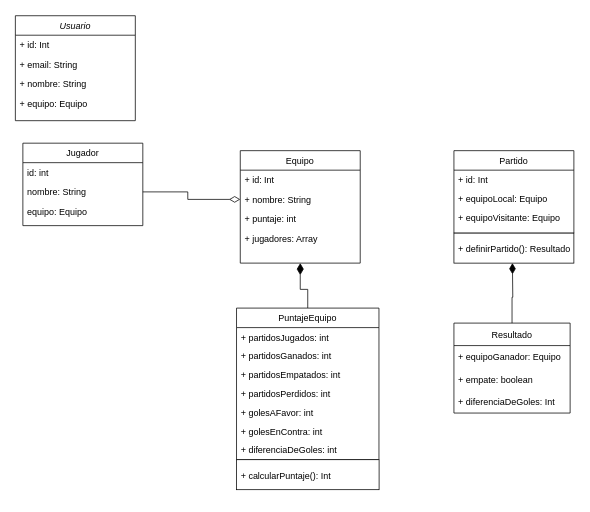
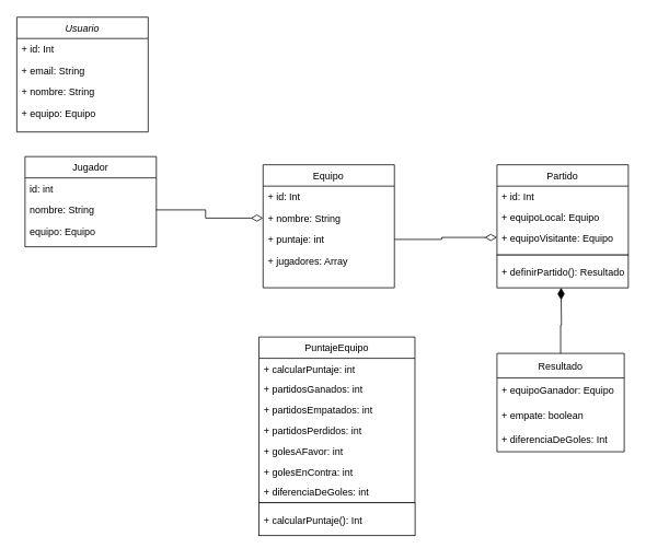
  <mxCell id="0" />
  <mxCell id="1" parent="0" />
  <mxCell id="2" value="Usuario" style="swimlane;fontStyle=2;align=center;verticalAlign=top;childLayout=stackLayout;horizontal=1;startSize=26;horizontalStack=0;resizeParent=1;resizeLast=0;collapsible=1;marginBottom=0;rounded=0;shadow=0;strokeWidth=1;" parent="1" vertex="1"><mxGeometry x="20" y="20" width="160" height="140" as="geometry"><mxRectangle x="220" y="120" width="160" height="26" as="alternateBounds" /></mxGeometry></mxCell>
  <mxCell id="3" value="+ id: Int" style="text;align=left;verticalAlign=top;spacingLeft=4;spacingRight=4;overflow=hidden;rotatable=0;points=[[0,0.5],[1,0.5]];portConstraint=eastwest;" parent="2" vertex="1"><mxGeometry y="26" width="160" height="26" as="geometry" /></mxCell>
  <mxCell id="4" value="+ email: String" style="text;align=left;verticalAlign=top;spacingLeft=4;spacingRight=4;overflow=hidden;rotatable=0;points=[[0,0.5],[1,0.5]];portConstraint=eastwest;rounded=0;shadow=0;html=0;" parent="2" vertex="1"><mxGeometry y="52" width="160" height="26" as="geometry" /></mxCell>
  <mxCell id="5" value="+ nombre: String" style="text;align=left;verticalAlign=top;spacingLeft=4;spacingRight=4;overflow=hidden;rotatable=0;points=[[0,0.5],[1,0.5]];portConstraint=eastwest;rounded=0;shadow=0;html=0;" parent="2" vertex="1"><mxGeometry y="78" width="160" height="26" as="geometry" /></mxCell>
  <mxCell id="6" value="+ equipo: Equipo" style="text;align=left;verticalAlign=top;spacingLeft=4;spacingRight=4;overflow=hidden;rotatable=0;points=[[0,0.5],[1,0.5]];portConstraint=eastwest;" parent="2" vertex="1"><mxGeometry y="104" width="160" height="26" as="geometry" /></mxCell>
  <mxCell id="7" value="Jugador" style="swimlane;fontStyle=0;align=center;verticalAlign=top;childLayout=stackLayout;horizontal=1;startSize=26;horizontalStack=0;resizeParent=1;resizeLast=0;collapsible=1;marginBottom=0;rounded=0;shadow=0;strokeWidth=1;" parent="1" vertex="1"><mxGeometry x="30" y="190" width="160" height="110" as="geometry"><mxRectangle x="130" y="380" width="160" height="26" as="alternateBounds" /></mxGeometry></mxCell>
  <mxCell id="8" value="id: int" style="text;align=left;verticalAlign=top;spacingLeft=4;spacingRight=4;overflow=hidden;rotatable=0;points=[[0,0.5],[1,0.5]];portConstraint=eastwest;" parent="7" vertex="1"><mxGeometry y="26" width="160" height="26" as="geometry" /></mxCell>
  <mxCell id="9" value="nombre: String" style="text;align=left;verticalAlign=top;spacingLeft=4;spacingRight=4;overflow=hidden;rotatable=0;points=[[0,0.5],[1,0.5]];portConstraint=eastwest;rounded=0;shadow=0;html=0;" parent="7" vertex="1"><mxGeometry y="52" width="160" height="26" as="geometry" /></mxCell>
  <mxCell id="10" value="equipo: Equipo" style="text;align=left;verticalAlign=top;spacingLeft=4;spacingRight=4;overflow=hidden;rotatable=0;points=[[0,0.5],[1,0.5]];portConstraint=eastwest;rounded=0;shadow=0;html=0;" vertex="1" parent="7"><mxGeometry y="78" width="160" height="26" as="geometry" /></mxCell>
- <mxCell id="11" style="rounded=0;orthogonalLoop=1;jettySize=auto;html=1;exitX=0.5;exitY=0;exitDx=0;exitDy=0;entryX=0.5;entryY=1;entryDx=0;entryDy=0;endArrow=diamondThin;endFill=1;strokeWidth=1;endSize=13;edgeStyle=orthogonalEdgeStyle;" edge="1" parent="1" source="18" target="12"><mxGeometry relative="1" as="geometry" /></mxCell>
  <mxCell id="12" value="Equipo" style="swimlane;fontStyle=0;align=center;verticalAlign=top;childLayout=stackLayout;horizontal=1;startSize=26;horizontalStack=0;resizeParent=1;resizeLast=0;collapsible=1;marginBottom=0;rounded=0;shadow=0;strokeWidth=1;" parent="1" vertex="1"><mxGeometry x="320" y="200" width="160" height="150" as="geometry"><mxRectangle x="550" y="140" width="160" height="26" as="alternateBounds" /></mxGeometry></mxCell>
  <mxCell id="13" value="+ id: Int" style="text;align=left;verticalAlign=top;spacingLeft=4;spacingRight=4;overflow=hidden;rotatable=0;points=[[0,0.5],[1,0.5]];portConstraint=eastwest;" parent="12" vertex="1"><mxGeometry y="26" width="160" height="26" as="geometry" /></mxCell>
  <mxCell id="14" value="+ nombre: String" style="text;align=left;verticalAlign=top;spacingLeft=4;spacingRight=4;overflow=hidden;rotatable=0;points=[[0,0.5],[1,0.5]];portConstraint=eastwest;rounded=0;shadow=0;html=0;" parent="12" vertex="1"><mxGeometry y="52" width="160" height="26" as="geometry" /></mxCell>
  <mxCell id="15" value="+ puntaje: int" style="text;align=left;verticalAlign=top;spacingLeft=4;spacingRight=4;overflow=hidden;rotatable=0;points=[[0,0.5],[1,0.5]];portConstraint=eastwest;rounded=0;shadow=0;html=0;" parent="12" vertex="1"><mxGeometry y="78" width="160" height="26" as="geometry" /></mxCell>
  <mxCell id="16" value="+ jugadores: Array" style="text;align=left;verticalAlign=top;spacingLeft=4;spacingRight=4;overflow=hidden;rotatable=0;points=[[0,0.5],[1,0.5]];portConstraint=eastwest;rounded=0;shadow=0;html=0;" vertex="1" parent="12"><mxGeometry y="104" width="160" height="26" as="geometry" /></mxCell>
  <mxCell id="17" value="" style="group" vertex="1" connectable="0" parent="1"><mxGeometry x="270" y="400" width="260" height="260" as="geometry" /></mxCell>
  <mxCell id="18" value="PuntajeEquipo" style="swimlane;fontStyle=0;align=center;verticalAlign=top;childLayout=stackLayout;horizontal=1;startSize=26;horizontalStack=0;resizeParent=1;resizeLast=0;collapsible=1;marginBottom=0;rounded=0;shadow=0;strokeWidth=1;" parent="17" vertex="1"><mxGeometry x="45" y="10" width="190" height="202.22" as="geometry"><mxRectangle x="340" y="380" width="170" height="26" as="alternateBounds" /></mxGeometry></mxCell>
- <mxCell id="19" value="+ partidosJugados: int" style="text;align=left;verticalAlign=top;spacingLeft=4;spacingRight=4;overflow=hidden;rotatable=0;points=[[0,0.5],[1,0.5]];portConstraint=eastwest;" parent="18" vertex="1"><mxGeometry y="26" width="190" height="25.037" as="geometry" /></mxCell>
+ <mxCell id="19" value="+ calcularPuntaje: int" style="text;align=left;verticalAlign=top;spacingLeft=4;spacingRight=4;overflow=hidden;rotatable=0;points=[[0,0.5],[1,0.5]];portConstraint=eastwest;" parent="18" vertex="1"><mxGeometry y="26" width="190" height="25.037" as="geometry" /></mxCell>
  <mxCell id="20" value="+ partidosGanados: int" style="text;align=left;verticalAlign=top;spacingLeft=4;spacingRight=4;overflow=hidden;rotatable=0;points=[[0,0.5],[1,0.5]];portConstraint=eastwest;" vertex="1" parent="18"><mxGeometry y="51.037" width="190" height="25.037" as="geometry" /></mxCell>
  <mxCell id="21" value="+ partidosEmpatados: int" style="text;align=left;verticalAlign=top;spacingLeft=4;spacingRight=4;overflow=hidden;rotatable=0;points=[[0,0.5],[1,0.5]];portConstraint=eastwest;" vertex="1" parent="18"><mxGeometry y="76.074" width="190" height="25.037" as="geometry" /></mxCell>
  <mxCell id="22" value="+ partidosPerdidos: int" style="text;align=left;verticalAlign=top;spacingLeft=4;spacingRight=4;overflow=hidden;rotatable=0;points=[[0,0.5],[1,0.5]];portConstraint=eastwest;" vertex="1" parent="18"><mxGeometry y="101.111" width="190" height="25.037" as="geometry" /></mxCell>
  <mxCell id="23" value="+ golesAFavor: int" style="text;align=left;verticalAlign=top;spacingLeft=4;spacingRight=4;overflow=hidden;rotatable=0;points=[[0,0.5],[1,0.5]];portConstraint=eastwest;" vertex="1" parent="18"><mxGeometry y="126.148" width="190" height="25.037" as="geometry" /></mxCell>
  <mxCell id="24" value="+ golesEnContra: int" style="text;align=left;verticalAlign=top;spacingLeft=4;spacingRight=4;overflow=hidden;rotatable=0;points=[[0,0.5],[1,0.5]];portConstraint=eastwest;" vertex="1" parent="18"><mxGeometry y="151.185" width="190" height="25.037" as="geometry" /></mxCell>
  <mxCell id="25" value="+ diferenciaDeGoles: int" style="text;align=left;verticalAlign=top;spacingLeft=4;spacingRight=4;overflow=hidden;rotatable=0;points=[[0,0.5],[1,0.5]];portConstraint=eastwest;" vertex="1" parent="18"><mxGeometry y="176.222" width="190" height="25.037" as="geometry" /></mxCell>
  <mxCell id="26" value="" style="group" vertex="1" connectable="0" parent="17"><mxGeometry x="45" y="212.22" width="208" height="40" as="geometry" /></mxCell>
  <mxCell id="27" value="" style="rounded=0;whiteSpace=wrap;html=1;" vertex="1" parent="26"><mxGeometry width="190.171" height="40.0" as="geometry" /></mxCell>
  <mxCell id="28" value="+ calcularPuntaje(): Int" style="text;align=left;verticalAlign=top;spacingLeft=4;spacingRight=4;overflow=hidden;rotatable=0;points=[[0,0.5],[1,0.5]];portConstraint=eastwest;" vertex="1" parent="26"><mxGeometry y="7.78" width="208" height="25.04" as="geometry" /></mxCell>
  <mxCell id="29" style="edgeStyle=orthogonalEdgeStyle;rounded=0;orthogonalLoop=1;jettySize=auto;html=1;exitX=1;exitY=0.5;exitDx=0;exitDy=0;entryX=0;entryY=0.5;entryDx=0;entryDy=0;endArrow=diamondThin;endFill=0;strokeWidth=1;endSize=12;" edge="1" parent="1" source="9" target="14"><mxGeometry relative="1" as="geometry" /></mxCell>
  <mxCell id="30" value="" style="group" vertex="1" connectable="0" parent="1"><mxGeometry x="560" y="190" width="205" height="360" as="geometry" /></mxCell>
  <mxCell id="31" value="Partido" style="swimlane;fontStyle=0;align=center;verticalAlign=top;childLayout=stackLayout;horizontal=1;startSize=26;horizontalStack=0;resizeParent=1;resizeLast=0;collapsible=1;marginBottom=0;rounded=0;shadow=0;strokeWidth=1;" vertex="1" parent="30"><mxGeometry x="45" y="10" width="160" height="110" as="geometry"><mxRectangle x="340" y="380" width="170" height="26" as="alternateBounds" /></mxGeometry></mxCell>
  <mxCell id="32" value="+ id: Int" style="text;align=left;verticalAlign=top;spacingLeft=4;spacingRight=4;overflow=hidden;rotatable=0;points=[[0,0.5],[1,0.5]];portConstraint=eastwest;" vertex="1" parent="31"><mxGeometry y="26" width="160" height="25.037" as="geometry" /></mxCell>
  <mxCell id="33" value="+ equipoLocal: Equipo" style="text;align=left;verticalAlign=top;spacingLeft=4;spacingRight=4;overflow=hidden;rotatable=0;points=[[0,0.5],[1,0.5]];portConstraint=eastwest;" vertex="1" parent="31"><mxGeometry y="51.037" width="160" height="25.037" as="geometry" /></mxCell>
  <mxCell id="34" value="+ equipoVisitante: Equipo" style="text;align=left;verticalAlign=top;spacingLeft=4;spacingRight=4;overflow=hidden;rotatable=0;points=[[0,0.5],[1,0.5]];portConstraint=eastwest;" vertex="1" parent="31"><mxGeometry y="76.074" width="160" height="25.037" as="geometry" /></mxCell>
  <mxCell id="35" value="" style="group" vertex="1" connectable="0" parent="30"><mxGeometry y="110.002" width="160" height="57.778" as="geometry" /></mxCell>
  <mxCell id="36" value="" style="rounded=0;whiteSpace=wrap;html=1;" vertex="1" parent="35"><mxGeometry x="45" y="10" width="160" height="40" as="geometry" /></mxCell>
  <mxCell id="37" value="+ definirPartido(): Resultado" style="text;align=left;verticalAlign=top;spacingLeft=4;spacingRight=4;overflow=hidden;rotatable=0;points=[[0,0.5],[1,0.5]];portConstraint=eastwest;" vertex="1" parent="35"><mxGeometry x="45" y="17.78" width="160" height="25.037" as="geometry" /></mxCell>
  <mxCell id="38" value="Resultado" style="swimlane;fontStyle=0;childLayout=stackLayout;horizontal=1;startSize=30;horizontalStack=0;resizeParent=1;resizeParentMax=0;resizeLast=0;collapsible=1;marginBottom=0;" vertex="1" parent="30"><mxGeometry x="45" y="240" width="155" height="120" as="geometry" /></mxCell>
  <mxCell id="39" value="+ equipoGanador: Equipo" style="text;strokeColor=none;fillColor=none;align=left;verticalAlign=middle;spacingLeft=4;spacingRight=4;overflow=hidden;points=[[0,0.5],[1,0.5]];portConstraint=eastwest;rotatable=0;" vertex="1" parent="38"><mxGeometry y="30" width="155" height="30" as="geometry" /></mxCell>
  <mxCell id="40" value="+ empate: boolean" style="text;strokeColor=none;fillColor=none;align=left;verticalAlign=middle;spacingLeft=4;spacingRight=4;overflow=hidden;points=[[0,0.5],[1,0.5]];portConstraint=eastwest;rotatable=0;" vertex="1" parent="38"><mxGeometry y="60" width="155" height="30" as="geometry" /></mxCell>
  <mxCell id="41" value="+ diferenciaDeGoles: Int" style="text;strokeColor=none;fillColor=none;align=left;verticalAlign=middle;spacingLeft=4;spacingRight=4;overflow=hidden;points=[[0,0.5],[1,0.5]];portConstraint=eastwest;rotatable=0;" vertex="1" parent="38"><mxGeometry y="90" width="155" height="30" as="geometry" /></mxCell>
  <mxCell id="42" style="edgeStyle=orthogonalEdgeStyle;rounded=0;orthogonalLoop=1;jettySize=auto;html=1;endArrow=diamondThin;endFill=1;endSize=12;strokeWidth=1;" edge="1" parent="1" source="38"><mxGeometry relative="1" as="geometry"><mxPoint x="683" y="350" as="targetPoint" /></mxGeometry></mxCell>
+ <mxCell id="43" style="rounded=0;orthogonalLoop=1;jettySize=auto;html=1;endArrow=diamondThin;endFill=0;endSize=12;strokeWidth=1;entryX=0;entryY=0.5;entryDx=0;entryDy=0;edgeStyle=orthogonalEdgeStyle;" edge="1" parent="1" source="15" target="34"><mxGeometry relative="1" as="geometry"><mxPoint x="590" y="300" as="targetPoint" /></mxGeometry></mxCell>
